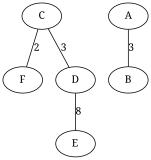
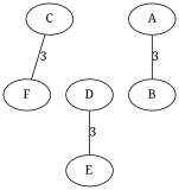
  graph {
    fontname="Noto Serif"
    node [fontname="Noto Serif"]
    edge [fontname="Noto Serif"]
    C
    F
    D
    E
    A
    B
-   C -- F [label=2]
-   C -- D [label=3]
-   D -- E [label=8]
+   C -- F [label=3]
+   D -- E [label=3]
    A -- B [label=3]
  }
